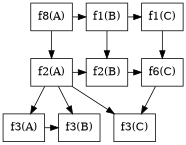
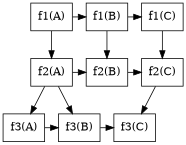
  digraph {
    node [shape=rectangle]
-   n1 [label="f8(A)"]
+   n1 [label="f1(A)"]
    n2 [label="f1(B)"]
    n3 [label="f1(C)"]
    n4 [label="f2(A)"]
    n5 [label="f2(B)"]
-   n6 [label="f6(C)"]
+   n6 [label="f2(C)"]
    n7 [label="f3(A)"]
    n8 [label="f3(B)"]
    n9 [label="f3(C)"]
    subgraph sub_1 {
      rank=same
      n1
      n2
      n3
    }
    subgraph sub_2 {
      rank=same
      n4
      n5
      n6
    }
    subgraph sub_3 {
      rank=same
      n7
      n8
      n9
    }
    n1 -> n2
    n1 -> n4
    n2 -> n3
    n2 -> n5
    n3 -> n6
    n4 -> n5
    n4 -> n7
    n4 -> n8
    n5 -> n6
    n6 -> n9
    n7 -> n8
-   n4 -> n9
+   n8 -> n9
  }
